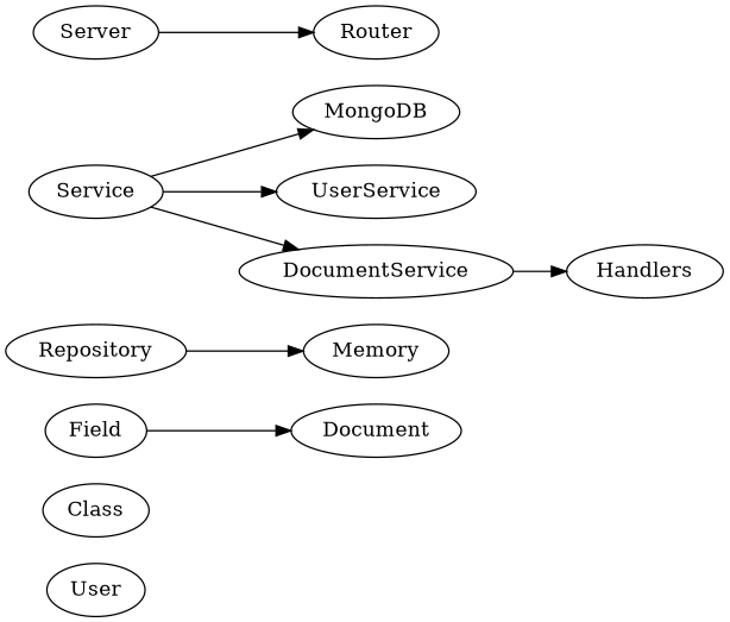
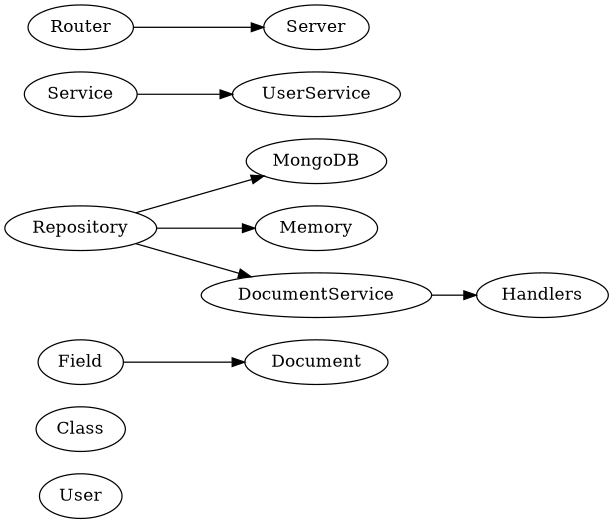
  digraph {
    rankdir=LR
    User
    Class
    Field
    Document
    Repository
    MongoDB
    Memory
    Service
    UserService
    DocumentService
    Handlers
    Server
    Router
    Field -> Document
-   Service -> MongoDB
+   Repository -> MongoDB
    Repository -> Memory
    Service -> UserService
-   Service -> DocumentService
+   Repository -> DocumentService
    DocumentService -> Handlers
-   Server -> Router
+   Router -> Server
  }
